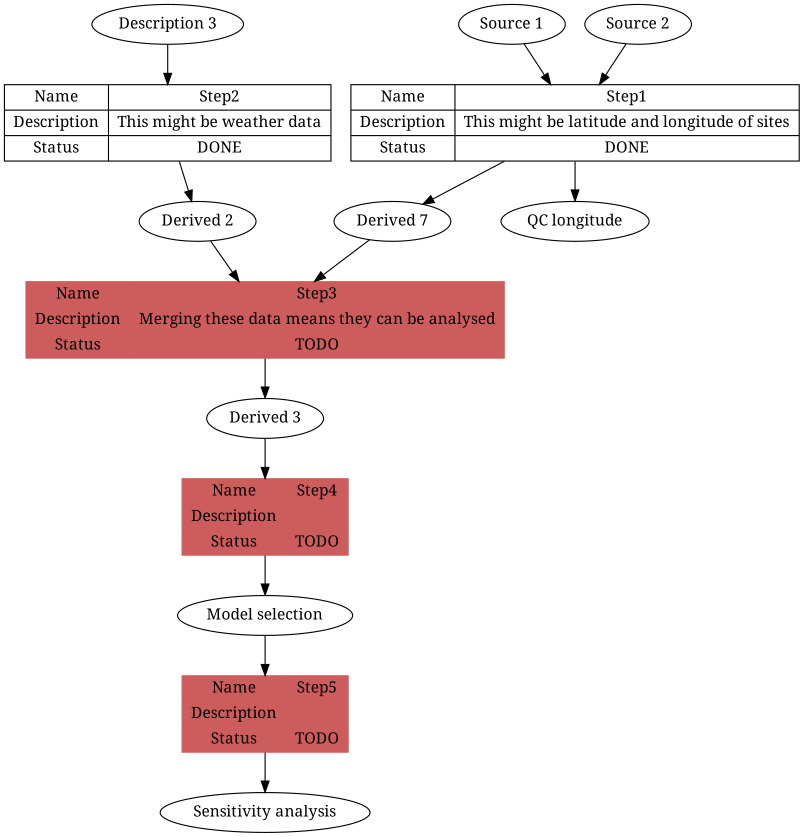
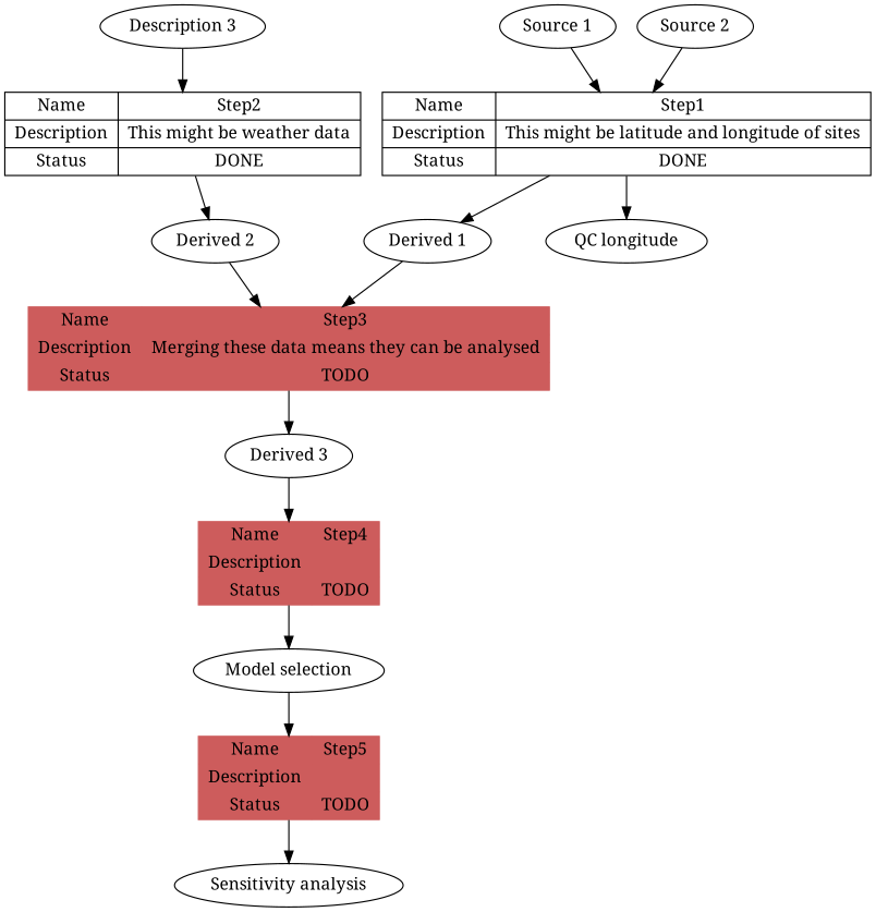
  digraph {
    fontname="Noto Serif"
    node [fontname="Noto Serif"]
    edge [fontname="Noto Serif"]
    n1 [label="{{ { Name | Description | Status } | { Step1 | This might be latitude and longitude of sites | DONE } }}" shape=record]
-   "Derived 1" [label="Derived 7"]
+   "Derived 1"
    n3 [label="QC longitude"]
    "Source 1"
    n5 [color=indianred label="{{ { Name | Description | Status } | { Step3 | Merging these data means they can be analysed | TODO } }}" shape=record style=filled]
    "Source 2"
    "Derived 3"
    n8 [label="{{ { Name | Description | Status } | { Step2 | This might be weather data | DONE } }}" shape=record]
    "Derived 2"
    n10 [label="Description 3"]
    n11 [color=indianred label="{{ { Name | Description | Status } | { Step4 |  | TODO } }}" shape=record style=filled]
    "Model selection"
    n13 [color=indianred label="{{ { Name | Description | Status } | { Step5 |  | TODO } }}" shape=record style=filled]
    "Sensitivity analysis"
    n1 -> "Derived 1"
    n1 -> n3
    "Derived 1" -> n5
    "Source 1" -> n1
    n5 -> "Derived 3"
    "Source 2" -> n1
    "Derived 3" -> n11
    n8 -> "Derived 2"
    "Derived 2" -> n5
    n10 -> n8
    n11 -> "Model selection"
    "Model selection" -> n13
    n13 -> "Sensitivity analysis"
  }
